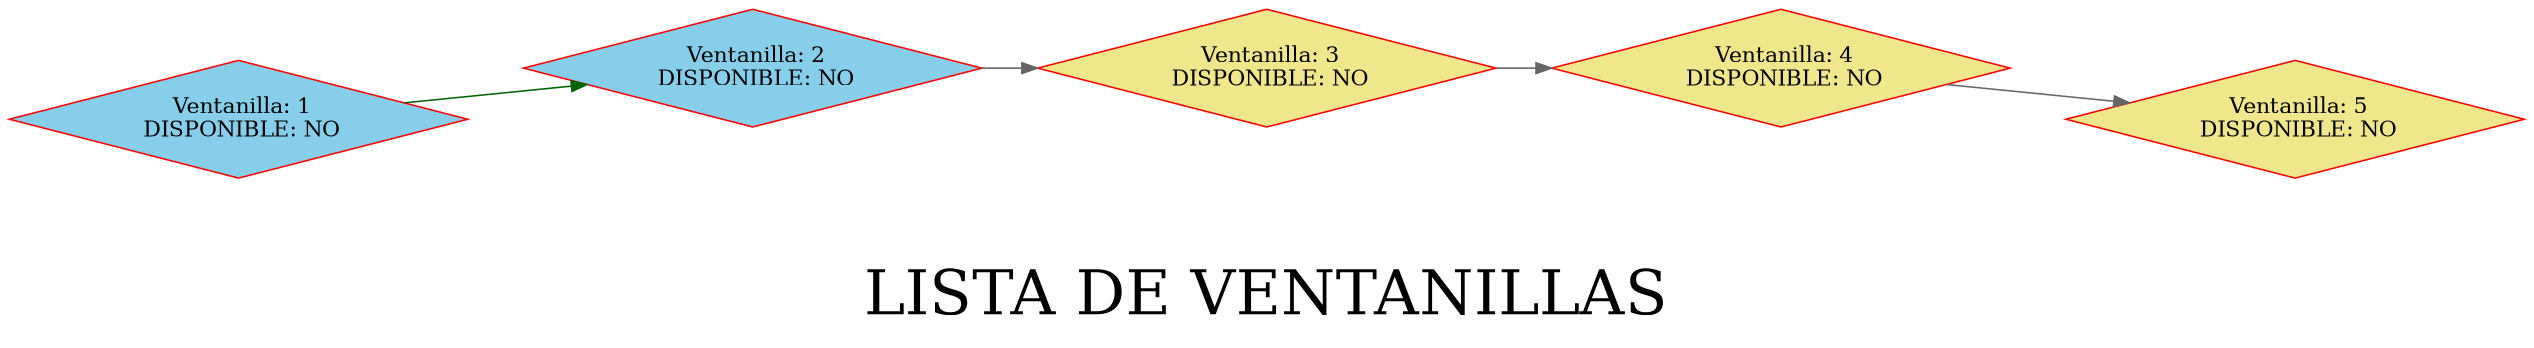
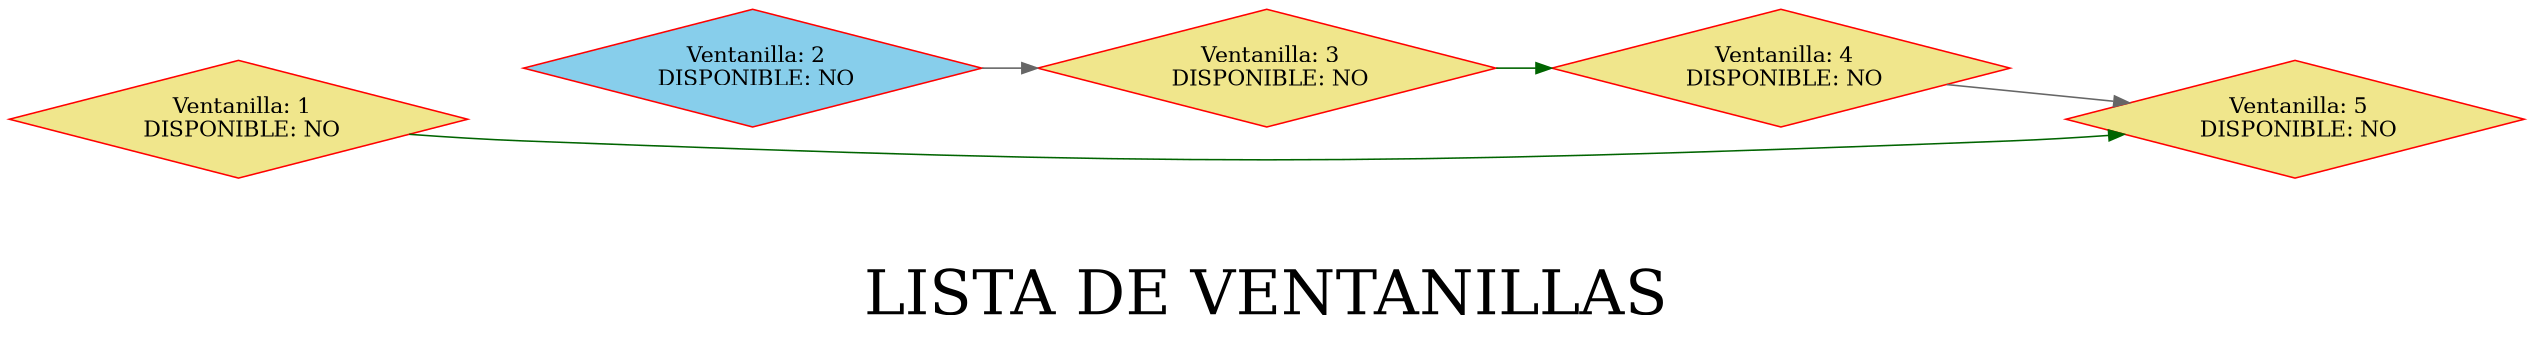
  digraph {
    fontsize=40
    label="LISTA DE VENTANILLAS"
    rankdir=LR
    node [color=red fillcolor=khaki shape=diamond style=filled]
    edge [color=darkgreen]
-   n1 [fillcolor=skyblue label=" Ventanilla: 1\n DISPONIBLE: NO"]
+   n1 [label=" Ventanilla: 1\n DISPONIBLE: NO"]
    n2 [fillcolor=skyblue label=" Ventanilla: 2\n DISPONIBLE: NO"]
    n3 [label=" Ventanilla: 3\n DISPONIBLE: NO"]
    n4 [label=" Ventanilla: 4\n DISPONIBLE: NO"]
    n5 [label=" Ventanilla: 5\n DISPONIBLE: NO"]
-   n1 -> n2
+   n1 -> n5
    n2 -> n3 [color=gray40]
-   n3 -> n4 [color=gray40]
+   n3 -> n4
    n4 -> n5 [color=gray40]
  }
